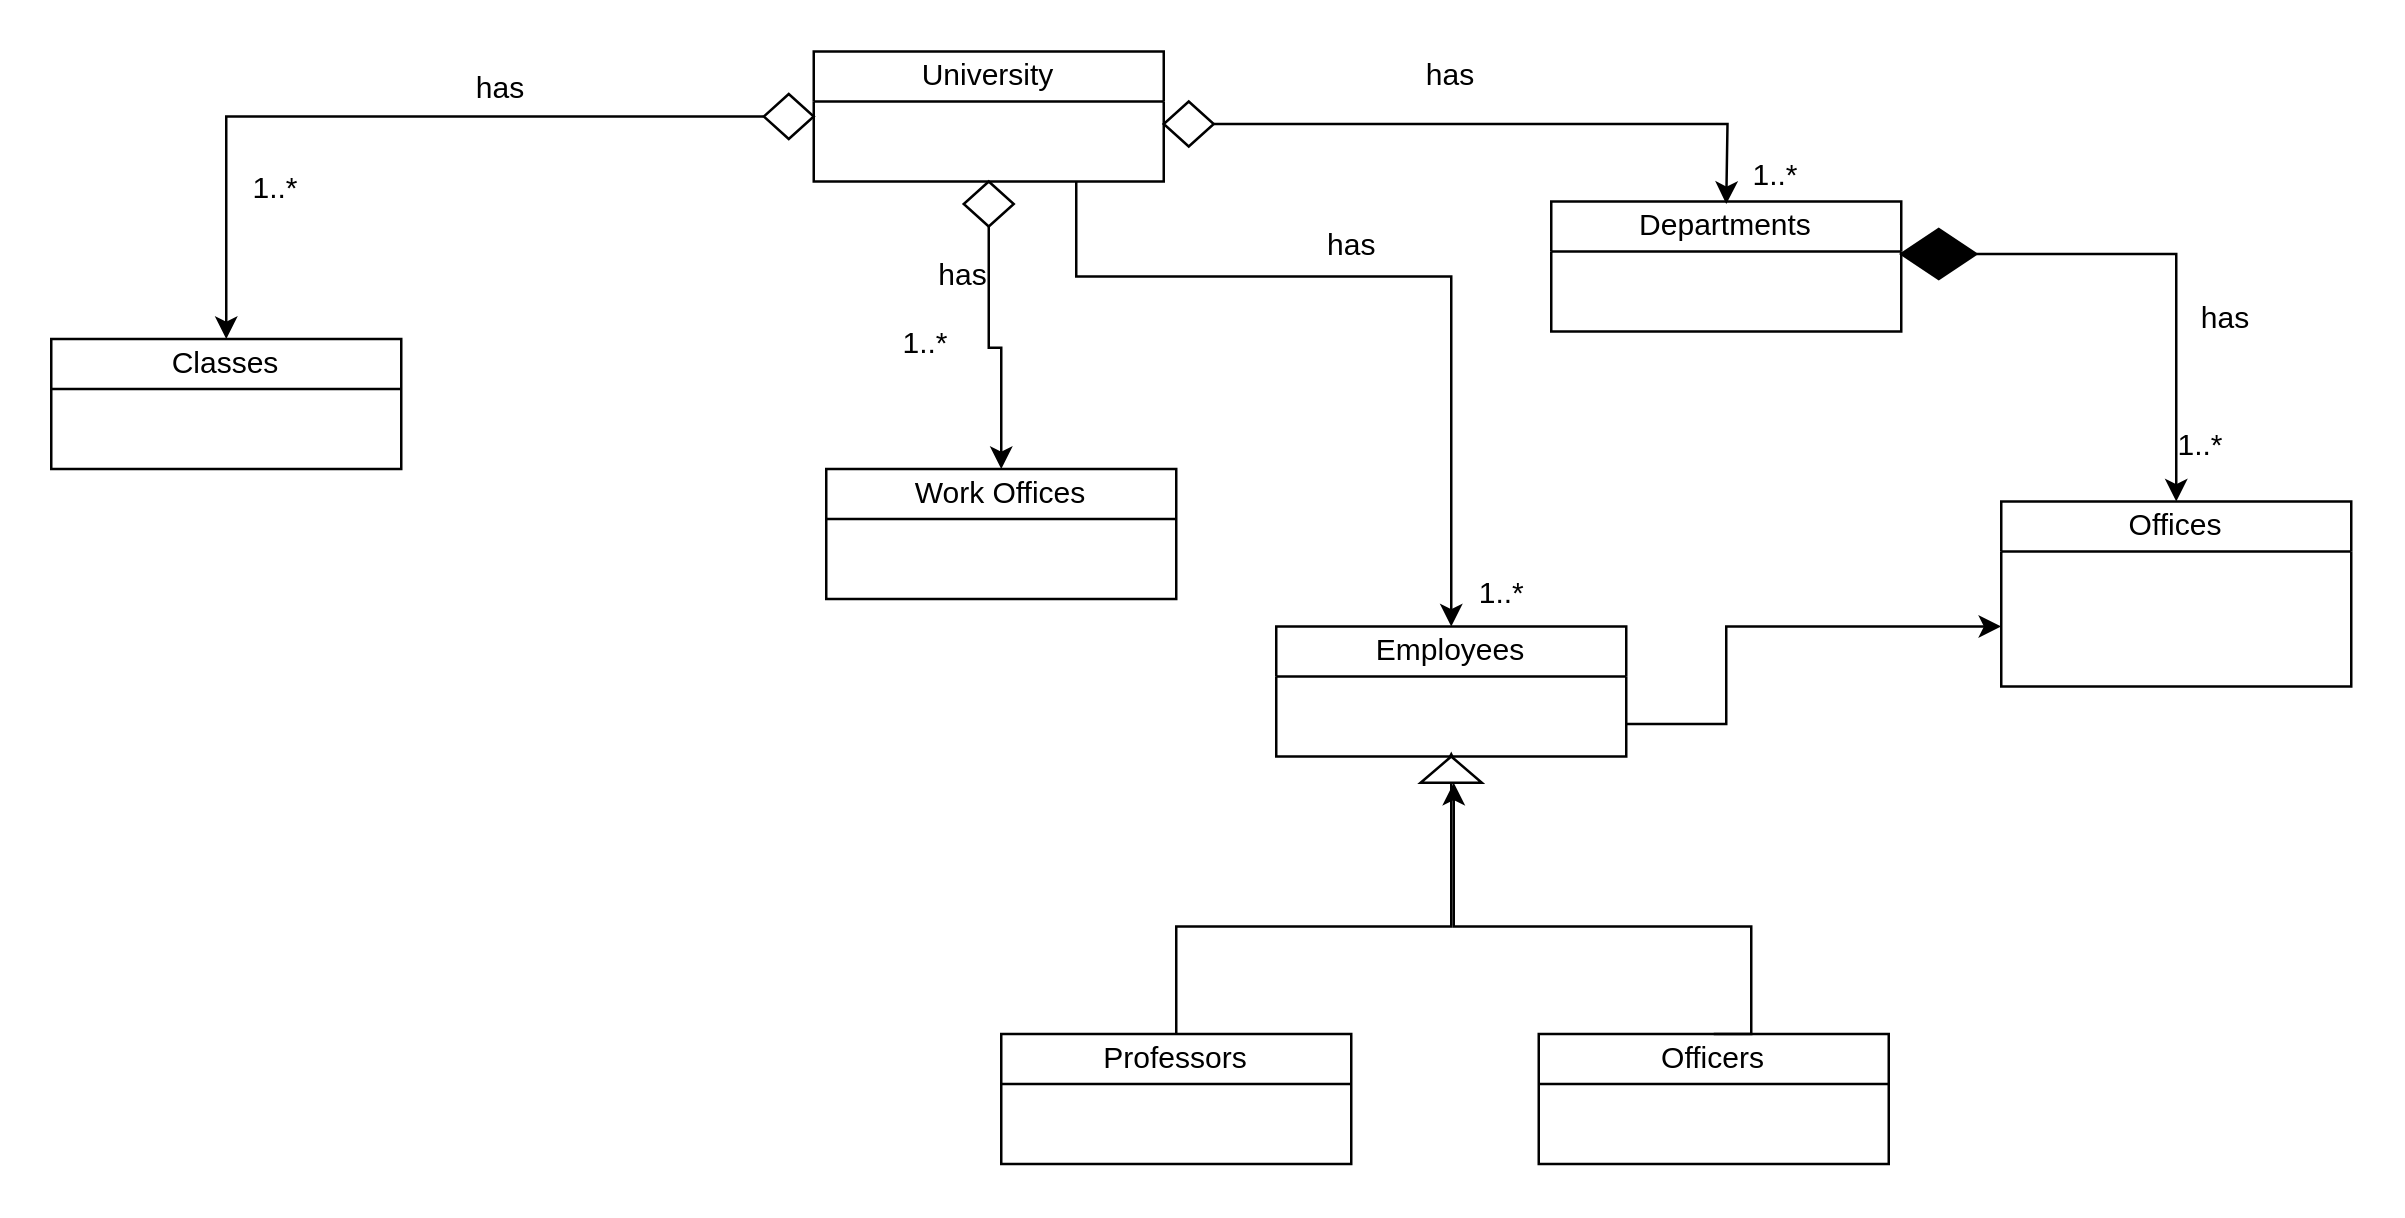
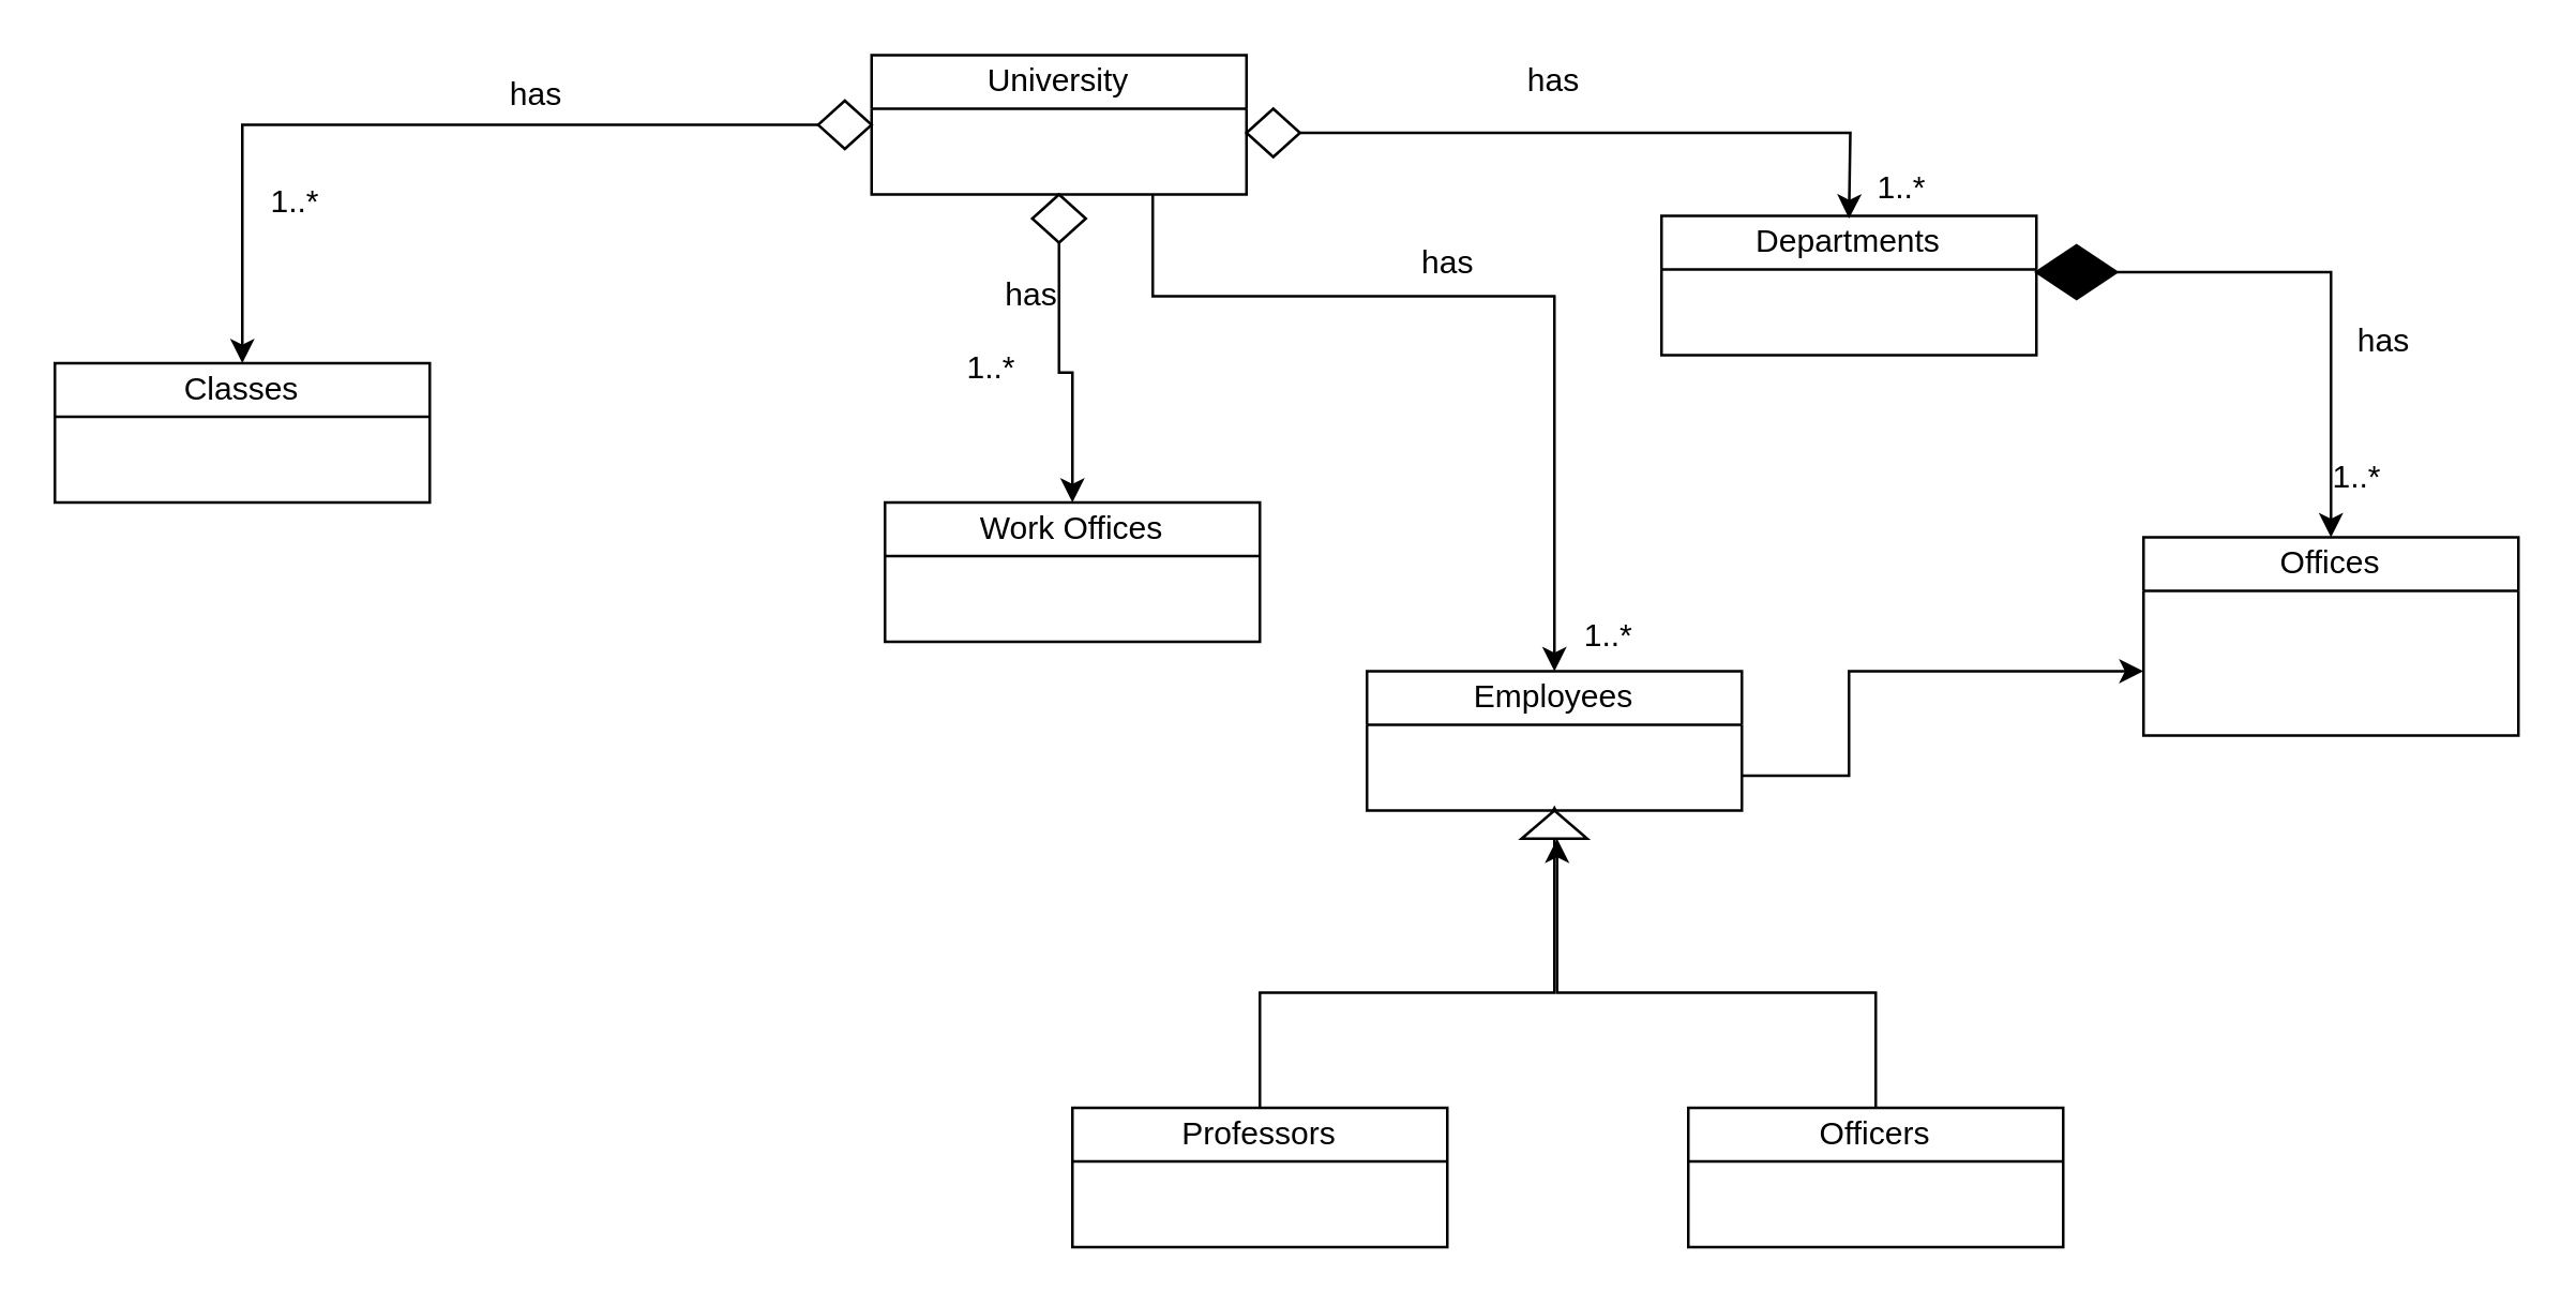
  <mxCell id="0" />
  <mxCell id="1" parent="0" />
  <mxCell id="2" value="" style="edgeStyle=orthogonalEdgeStyle;rounded=0;orthogonalLoop=1;jettySize=auto;html=1;" edge="1" parent="1" source="11" target="7"><mxGeometry relative="1" as="geometry" /></mxCell>
  <mxCell id="3" value="" style="edgeStyle=orthogonalEdgeStyle;rounded=0;orthogonalLoop=1;jettySize=auto;html=1;" edge="1" parent="1" source="12" target="8"><mxGeometry relative="1" as="geometry" /></mxCell>
  <mxCell id="4" value="" style="edgeStyle=orthogonalEdgeStyle;rounded=0;orthogonalLoop=1;jettySize=auto;html=1;" edge="1" parent="1" source="13"><mxGeometry relative="1" as="geometry"><mxPoint x="470" y="50" as="sourcePoint" /><mxPoint x="690" y="81" as="targetPoint" /></mxGeometry></mxCell>
  <mxCell id="5" style="edgeStyle=orthogonalEdgeStyle;rounded=0;orthogonalLoop=1;jettySize=auto;html=1;exitX=0.75;exitY=1;exitDx=0;exitDy=0;" edge="1" parent="1" source="6"><mxGeometry relative="1" as="geometry"><mxPoint x="580" y="250" as="targetPoint" /><Array as="points"><mxPoint x="430" y="110" /><mxPoint x="580" y="110" /></Array></mxGeometry></mxCell>
  <mxCell id="6" value="University" style="swimlane;fontStyle=0;childLayout=stackLayout;horizontal=1;startSize=20;fillColor=none;horizontalStack=0;resizeParent=1;resizeParentMax=0;resizeLast=0;collapsible=1;marginBottom=0;whiteSpace=wrap;html=1;" vertex="1" parent="1"><mxGeometry x="325" y="20" width="140" height="52" as="geometry" /></mxCell>
  <mxCell id="7" value="Classes" style="swimlane;fontStyle=0;childLayout=stackLayout;horizontal=1;startSize=20;fillColor=none;horizontalStack=0;resizeParent=1;resizeParentMax=0;resizeLast=0;collapsible=1;marginBottom=0;whiteSpace=wrap;html=1;" vertex="1" parent="1"><mxGeometry x="20" y="135" width="140" height="52" as="geometry" /></mxCell>
  <mxCell id="8" value="Work Offices" style="swimlane;fontStyle=0;childLayout=stackLayout;horizontal=1;startSize=20;fillColor=none;horizontalStack=0;resizeParent=1;resizeParentMax=0;resizeLast=0;collapsible=1;marginBottom=0;whiteSpace=wrap;html=1;" vertex="1" parent="1"><mxGeometry x="330" y="187" width="140" height="52" as="geometry" /></mxCell>
  <mxCell id="9" value="" style="edgeStyle=orthogonalEdgeStyle;rounded=0;orthogonalLoop=1;jettySize=auto;html=1;" edge="1" parent="1" source="30" target="19"><mxGeometry relative="1" as="geometry" /></mxCell>
  <mxCell id="10" value="Departments" style="swimlane;fontStyle=0;childLayout=stackLayout;horizontal=1;startSize=20;fillColor=none;horizontalStack=0;resizeParent=1;resizeParentMax=0;resizeLast=0;collapsible=1;marginBottom=0;whiteSpace=wrap;html=1;" vertex="1" parent="1"><mxGeometry x="620" y="80" width="140" height="52" as="geometry" /></mxCell>
  <mxCell id="11" value="" style="rhombus;whiteSpace=wrap;html=1;" vertex="1" parent="1"><mxGeometry x="305" y="37" width="20" height="18" as="geometry" /></mxCell>
  <mxCell id="12" value="" style="rhombus;whiteSpace=wrap;html=1;" vertex="1" parent="1"><mxGeometry x="385" y="72" width="20" height="18" as="geometry" /></mxCell>
  <mxCell id="13" value="" style="rhombus;whiteSpace=wrap;html=1;" vertex="1" parent="1"><mxGeometry x="465" y="40" width="20" height="18" as="geometry" /></mxCell>
  <mxCell id="14" value="1..*" style="text;html=1;align=center;verticalAlign=middle;whiteSpace=wrap;rounded=0;" vertex="1" parent="1"><mxGeometry x="80" y="60" width="60" height="30" as="geometry" /></mxCell>
  <mxCell id="15" value="1..*" style="text;html=1;align=center;verticalAlign=middle;whiteSpace=wrap;rounded=0;" vertex="1" parent="1"><mxGeometry x="680" y="55" width="60" height="30" as="geometry" /></mxCell>
  <mxCell id="16" value="1..*" style="text;html=1;align=center;verticalAlign=middle;whiteSpace=wrap;rounded=0;" vertex="1" parent="1"><mxGeometry x="340" y="122" width="60" height="30" as="geometry" /></mxCell>
  <mxCell id="17" style="edgeStyle=orthogonalEdgeStyle;rounded=0;orthogonalLoop=1;jettySize=auto;html=1;exitX=1;exitY=0.75;exitDx=0;exitDy=0;" edge="1" parent="1" source="18"><mxGeometry relative="1" as="geometry"><mxPoint x="800" y="250" as="targetPoint" /><Array as="points"><mxPoint x="690" y="289" /><mxPoint x="690" y="250" /></Array></mxGeometry></mxCell>
  <mxCell id="18" value="Employees" style="swimlane;fontStyle=0;childLayout=stackLayout;horizontal=1;startSize=20;fillColor=none;horizontalStack=0;resizeParent=1;resizeParentMax=0;resizeLast=0;collapsible=1;marginBottom=0;whiteSpace=wrap;html=1;" vertex="1" parent="1"><mxGeometry x="510" y="250" width="140" height="52" as="geometry" /></mxCell>
  <mxCell id="19" value="Offices" style="swimlane;fontStyle=0;childLayout=stackLayout;horizontal=1;startSize=20;fillColor=none;horizontalStack=0;resizeParent=1;resizeParentMax=0;resizeLast=0;collapsible=1;marginBottom=0;whiteSpace=wrap;html=1;" vertex="1" parent="1"><mxGeometry x="800" y="200" width="140" height="74" as="geometry" /></mxCell>
  <mxCell id="20" value="has" style="text;html=1;align=center;verticalAlign=middle;whiteSpace=wrap;rounded=0;" vertex="1" parent="1"><mxGeometry x="170" y="20" width="60" height="30" as="geometry" /></mxCell>
  <mxCell id="21" value="has" style="text;html=1;align=center;verticalAlign=middle;whiteSpace=wrap;rounded=0;" vertex="1" parent="1"><mxGeometry x="550" y="20" width="60" height="20" as="geometry" /></mxCell>
  <mxCell id="22" value="has" style="text;html=1;align=center;verticalAlign=middle;whiteSpace=wrap;rounded=0;" vertex="1" parent="1"><mxGeometry x="355" y="95" width="60" height="30" as="geometry" /></mxCell>
  <mxCell id="23" value="has" style="text;html=1;align=center;verticalAlign=middle;whiteSpace=wrap;rounded=0;" vertex="1" parent="1"><mxGeometry x="860" y="112" width="60" height="30" as="geometry" /></mxCell>
  <mxCell id="24" value="1..*" style="text;html=1;align=center;verticalAlign=middle;whiteSpace=wrap;rounded=0;" vertex="1" parent="1"><mxGeometry x="850" y="163" width="60" height="30" as="geometry" /></mxCell>
  <mxCell id="25" style="edgeStyle=orthogonalEdgeStyle;rounded=0;orthogonalLoop=1;jettySize=auto;html=1;" edge="1" parent="1" source="26"><mxGeometry relative="1" as="geometry"><mxPoint x="580" y="300" as="targetPoint" /><Array as="points"><mxPoint x="470" y="370" /><mxPoint x="580" y="370" /></Array></mxGeometry></mxCell>
  <mxCell id="26" value="Professors" style="swimlane;fontStyle=0;childLayout=stackLayout;horizontal=1;startSize=20;fillColor=none;horizontalStack=0;resizeParent=1;resizeParentMax=0;resizeLast=0;collapsible=1;marginBottom=0;whiteSpace=wrap;html=1;" vertex="1" parent="1"><mxGeometry x="400" y="413" width="140" height="52" as="geometry" /></mxCell>
- <mxCell id="27" value="Officers" style="swimlane;fontStyle=0;childLayout=stackLayout;horizontal=1;startSize=20;fillColor=none;horizontalStack=0;resizeParent=1;resizeParentMax=0;resizeLast=0;collapsible=1;marginBottom=0;whiteSpace=wrap;html=1;" vertex="1" parent="1"><mxGeometry x="615" y="413" width="140" height="52" as="geometry" /></mxCell>
+ <mxCell id="27" value="Officers" style="swimlane;fontStyle=0;childLayout=stackLayout;horizontal=1;startSize=20;fillColor=none;horizontalStack=0;resizeParent=1;resizeParentMax=0;resizeLast=0;collapsible=1;marginBottom=0;whiteSpace=wrap;html=1;" vertex="1" parent="1"><mxGeometry x="630" y="413" width="140" height="52" as="geometry" /></mxCell>
  <mxCell id="28" value="" style="edgeStyle=orthogonalEdgeStyle;rounded=0;orthogonalLoop=1;jettySize=auto;html=1;exitX=0.5;exitY=0;exitDx=0;exitDy=0;" edge="1" parent="1" source="27" target="29"><mxGeometry relative="1" as="geometry"><mxPoint x="580" y="302" as="targetPoint" /><mxPoint x="700" y="390" as="sourcePoint" /><Array as="points"><mxPoint x="700" y="370" /><mxPoint x="581" y="370" /></Array></mxGeometry></mxCell>
  <mxCell id="29" value="" style="triangle;whiteSpace=wrap;html=1;direction=north;" vertex="1" parent="1"><mxGeometry x="567.75" y="302" width="24.5" height="10.5" as="geometry" /></mxCell>
  <mxCell id="30" value="" style="rhombus;whiteSpace=wrap;html=1;fillColor=#000000;gradientColor=none;" vertex="1" parent="1"><mxGeometry x="760" y="91" width="30" height="20" as="geometry" /></mxCell>
  <mxCell id="31" value="1..*" style="text;html=1;align=center;verticalAlign=middle;resizable=0;points=[];autosize=1;strokeColor=none;fillColor=none;" vertex="1" parent="1"><mxGeometry x="580" y="222" width="40" height="30" as="geometry" /></mxCell>
  <mxCell id="32" value="has&lt;div&gt;&lt;br&gt;&lt;/div&gt;" style="text;html=1;align=center;verticalAlign=middle;resizable=0;points=[];autosize=1;strokeColor=none;fillColor=none;" vertex="1" parent="1"><mxGeometry x="520" y="85" width="40" height="40" as="geometry" /></mxCell>
